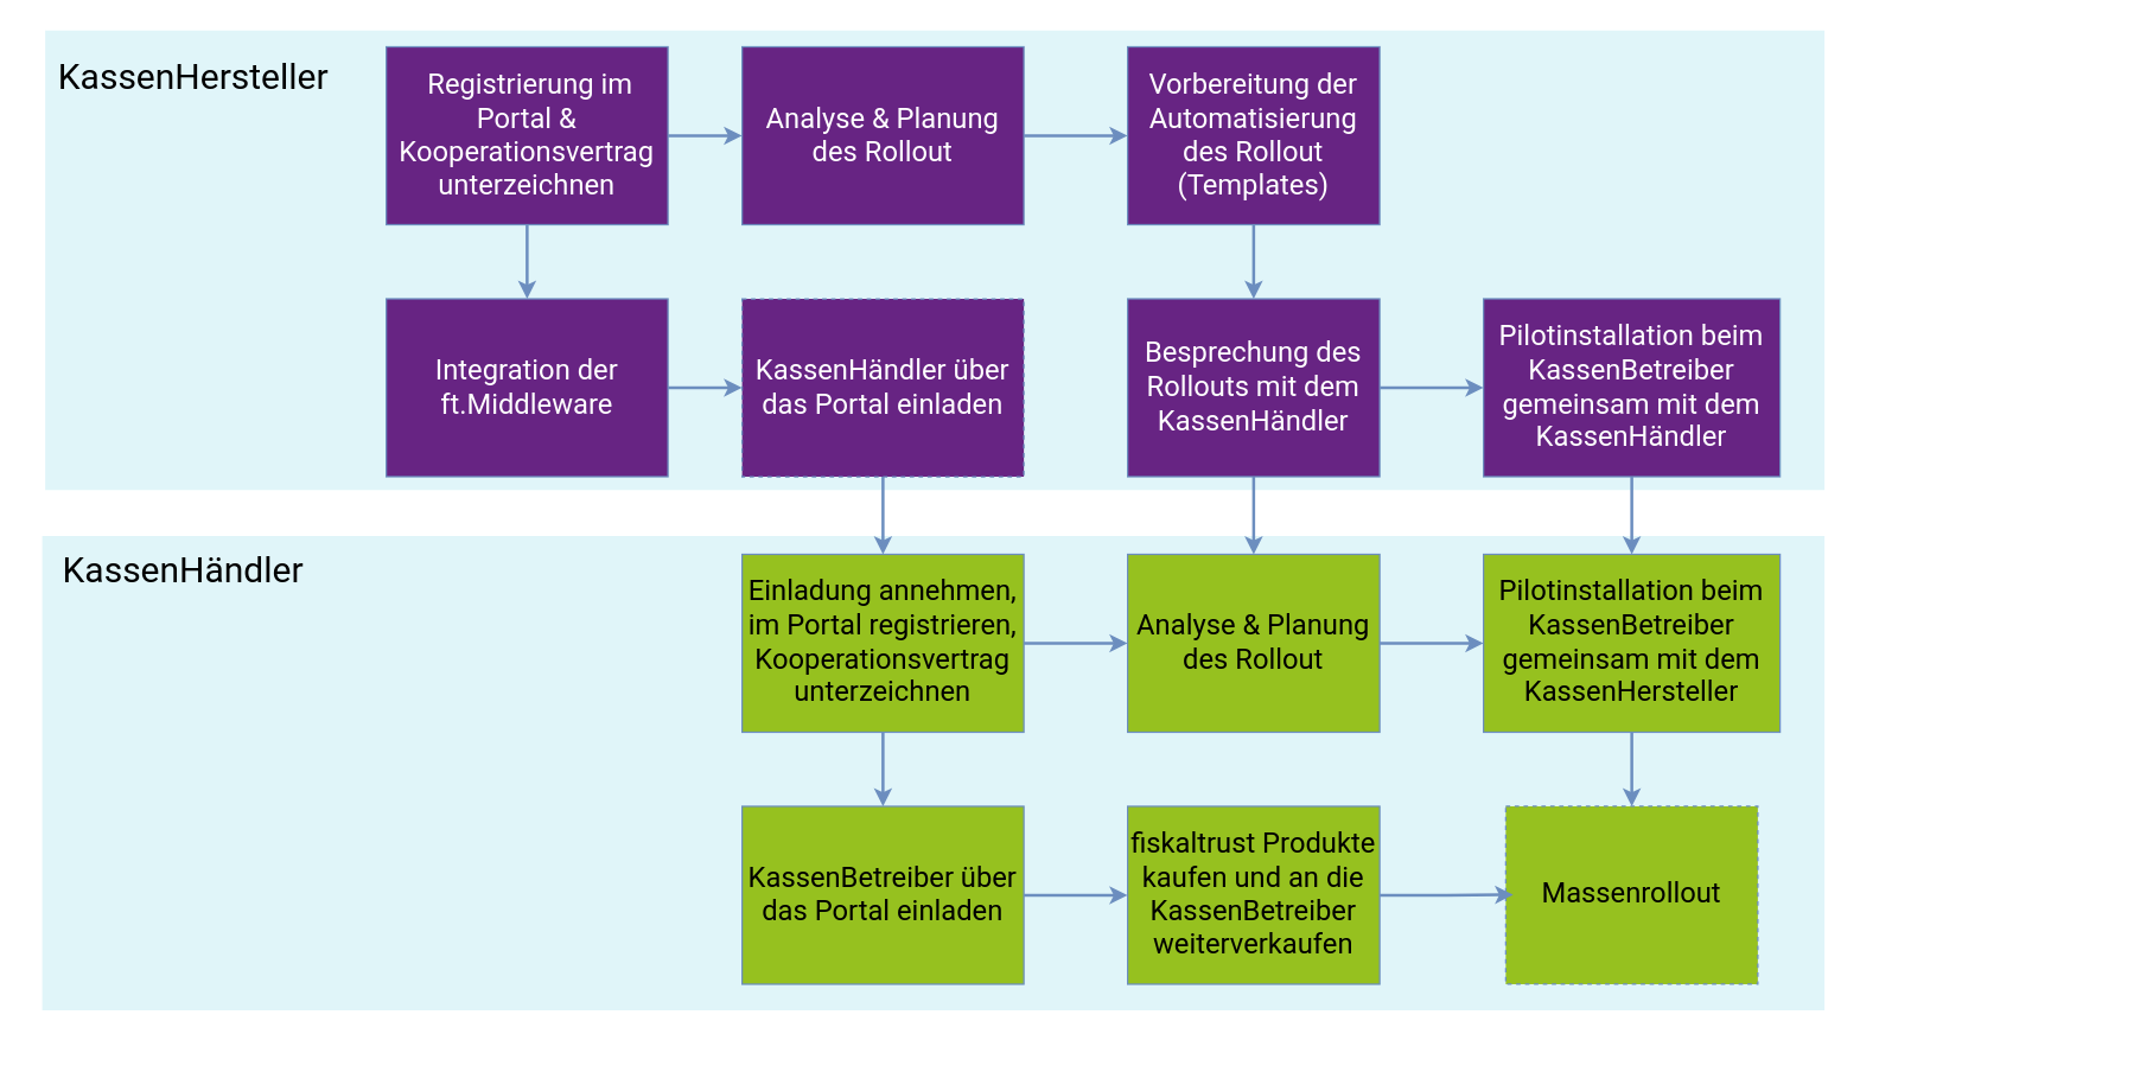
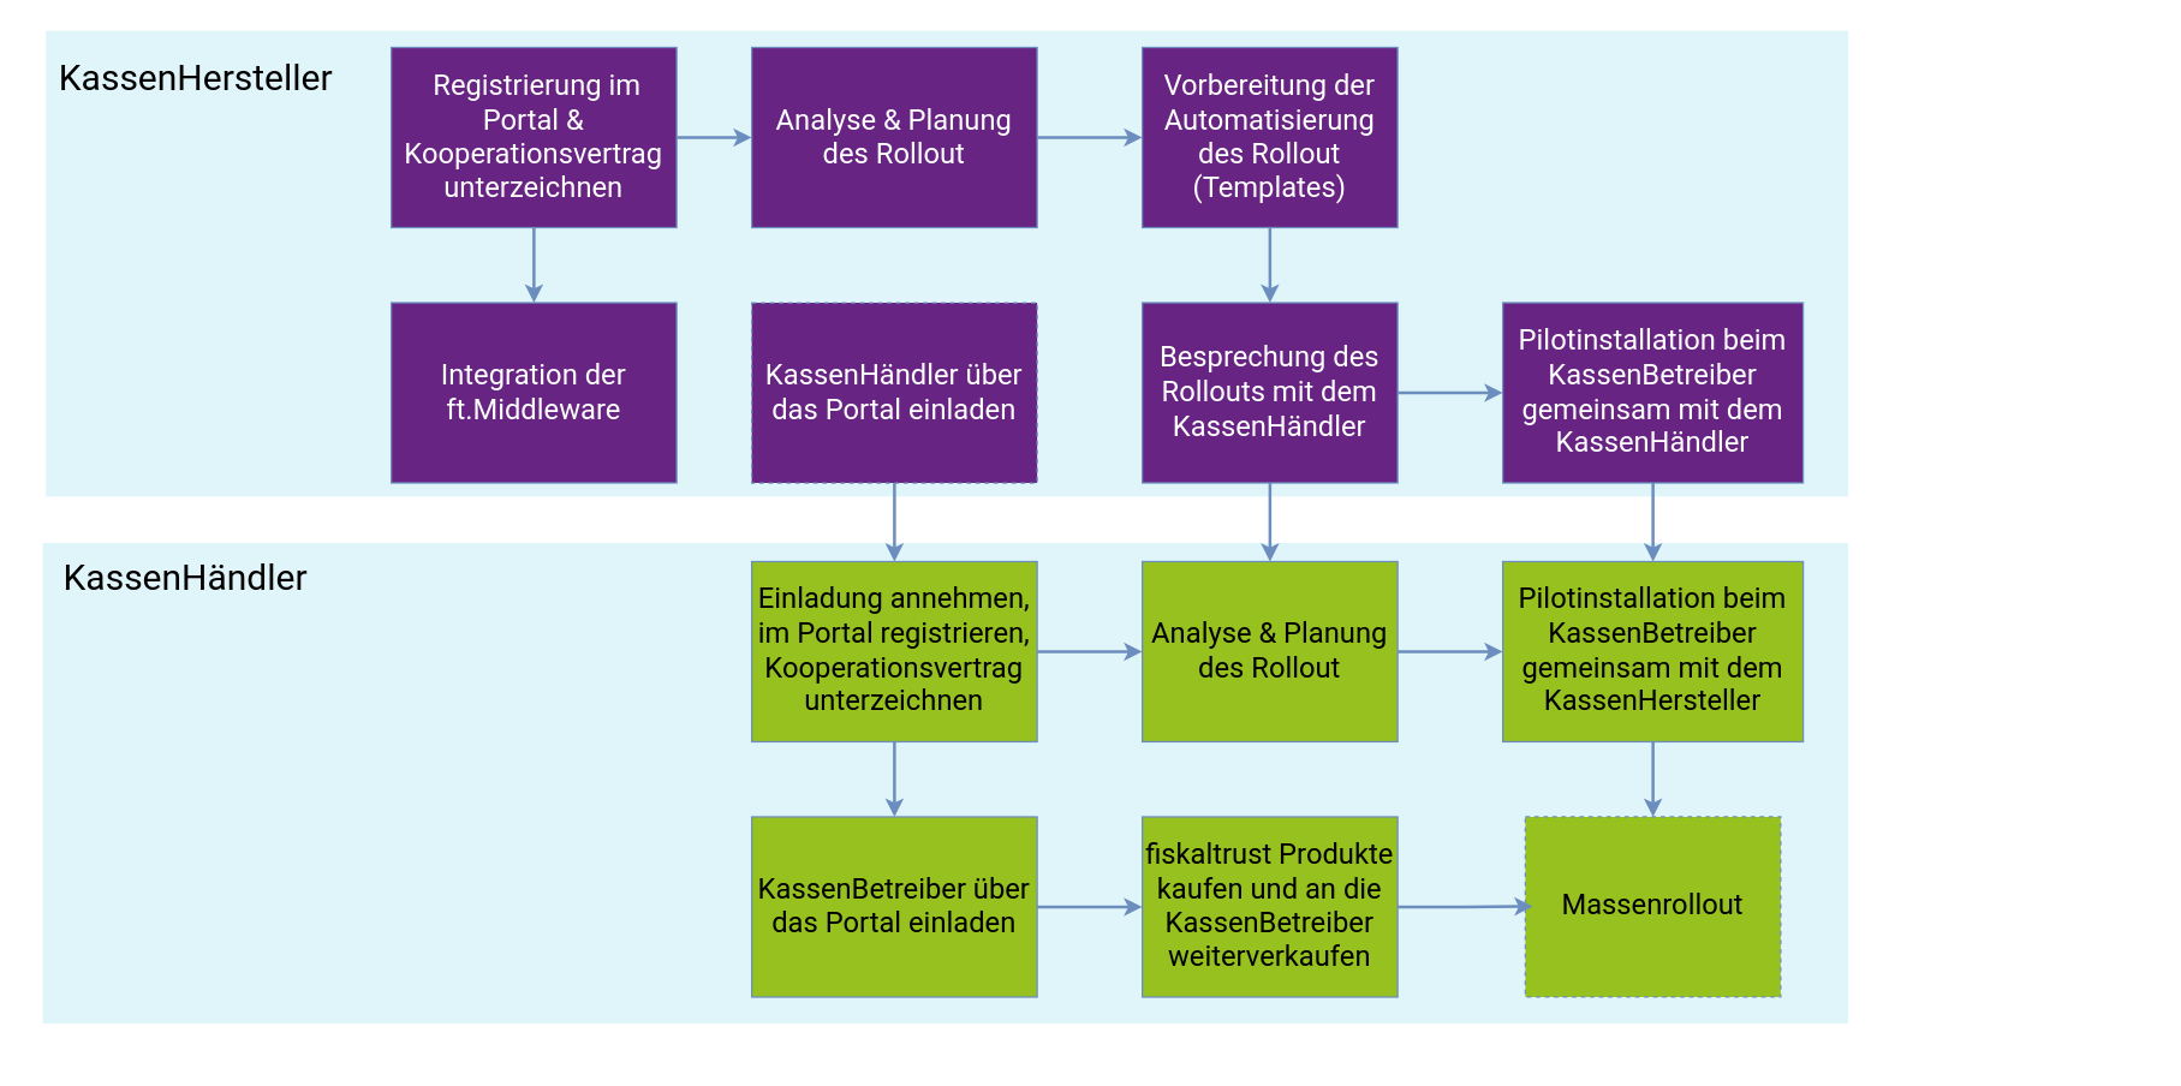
  <mxCell id="0" />
  <mxCell id="1" parent="0" />
  <mxCell id="2" value="" style="group" vertex="1" connectable="0" parent="1"><mxGeometry x="30" y="160" width="1400" height="170" as="geometry" /></mxCell>
  <mxCell id="3" value="" style="strokeColor=none;opacity=30;fillColor=#99dceb;" vertex="1" parent="2"><mxGeometry y="-140" width="1200" height="310" as="geometry" /></mxCell>
  <mxCell id="4" value="" style="group;align=left;" vertex="1" connectable="0" parent="1"><mxGeometry x="20" y="361" width="1408" height="340" as="geometry" /></mxCell>
  <mxCell id="5" value="" style="strokeColor=none;opacity=30;fillColor=#99dceb;" vertex="1" parent="4"><mxGeometry x="8" width="1202" height="320" as="geometry" /></mxCell>
  <mxCell id="6" value="&lt;p&gt;&lt;font face=&quot;Roboto&quot; style=&quot;font-size: 24px&quot;&gt;KassenHändler&lt;/font&gt;&lt;/p&gt;" style="text;html=1;strokeColor=none;fillColor=none;align=left;verticalAlign=middle;whiteSpace=wrap;rounded=0;" vertex="1" parent="4"><mxGeometry x="20" y="12.377" width="270" height="23.636" as="geometry" /></mxCell>
  <mxCell id="7" value="&lt;font face=&quot;Roboto&quot; data-font-src=&quot;https://fonts.googleapis.com/css?family=Roboto&quot; style=&quot;font-size: 19px&quot;&gt;Einladung annehmen, im Portal registrieren, Kooperationsvertrag unterzeichnen&lt;/font&gt;" style="rounded=0;whiteSpace=wrap;html=1;strokeColor=#6c8ebf;fillColor=#96C11F;" vertex="1" parent="4"><mxGeometry x="480" y="12.38" width="190" height="120" as="geometry" /></mxCell>
  <mxCell id="8" value="&lt;font face=&quot;Roboto&quot; style=&quot;font-size: 19px&quot;&gt;KassenBetreiber über das Portal einladen&lt;/font&gt;" style="rounded=0;whiteSpace=wrap;html=1;strokeColor=#6c8ebf;fillColor=#96C11F;" vertex="1" parent="4"><mxGeometry x="480" y="182.38" width="190" height="120" as="geometry" /></mxCell>
  <mxCell id="9" value="" style="edgeStyle=orthogonalEdgeStyle;rounded=0;orthogonalLoop=1;jettySize=auto;html=1;fillColor=#dae8fc;strokeColor=#6c8ebf;strokeWidth=2;" edge="1" parent="4" source="7" target="8"><mxGeometry relative="1" as="geometry" /></mxCell>
  <mxCell id="10" value="&lt;font face=&quot;Roboto&quot; style=&quot;font-size: 19px&quot;&gt;Analyse &amp;amp; Planung des Rollout&lt;/font&gt;" style="rounded=0;whiteSpace=wrap;html=1;strokeColor=#6c8ebf;fillColor=#96C11F;" vertex="1" parent="4"><mxGeometry x="740" y="12.38" width="170" height="120" as="geometry" /></mxCell>
  <mxCell id="11" value="" style="edgeStyle=orthogonalEdgeStyle;rounded=0;orthogonalLoop=1;jettySize=auto;html=1;fillColor=#dae8fc;strokeColor=#6c8ebf;exitX=1;exitY=0.5;exitDx=0;exitDy=0;entryX=0;entryY=0.5;entryDx=0;entryDy=0;strokeWidth=2;" edge="1" parent="4" source="7" target="10"><mxGeometry relative="1" as="geometry"><mxPoint x="670" y="252.38" as="sourcePoint" /><mxPoint x="710" y="252.38" as="targetPoint" /></mxGeometry></mxCell>
  <mxCell id="12" value="&lt;font face=&quot;Roboto&quot; style=&quot;font-size: 19px&quot;&gt;fiskaltrust Produkte kaufen und an die KassenBetreiber weiterverkaufen&lt;/font&gt;" style="rounded=0;whiteSpace=wrap;html=1;strokeColor=#6c8ebf;fillColor=#96C11F;" vertex="1" parent="4"><mxGeometry x="740" y="182.38" width="170" height="120" as="geometry" /></mxCell>
  <mxCell id="13" value="" style="edgeStyle=orthogonalEdgeStyle;rounded=0;orthogonalLoop=1;jettySize=auto;html=1;fillColor=#dae8fc;strokeColor=#6c8ebf;strokeWidth=2;" edge="1" parent="4" source="8" target="12"><mxGeometry relative="1" as="geometry"><mxPoint x="700" y="242.38" as="targetPoint" /></mxGeometry></mxCell>
  <mxCell id="14" value="&lt;font face=&quot;Roboto&quot; style=&quot;font-size: 19px&quot;&gt;Pilotinstallation beim KassenBetreiber gemeinsam mit dem KassenHersteller&lt;/font&gt;" style="rounded=0;whiteSpace=wrap;html=1;strokeColor=#6c8ebf;fillColor=#96C11F;" vertex="1" parent="4"><mxGeometry x="980" y="12.38" width="200" height="120" as="geometry" /></mxCell>
  <mxCell id="15" value="" style="edgeStyle=orthogonalEdgeStyle;rounded=0;orthogonalLoop=1;jettySize=auto;html=1;fillColor=#dae8fc;strokeColor=#6c8ebf;exitX=1;exitY=0.5;exitDx=0;exitDy=0;strokeWidth=2;" edge="1" parent="4" source="10" target="14"><mxGeometry relative="1" as="geometry"><mxPoint x="430" y="82.38" as="sourcePoint" /><mxPoint x="510" y="82.38" as="targetPoint" /></mxGeometry></mxCell>
  <mxCell id="16" value="&lt;font face=&quot;Roboto&quot; style=&quot;font-size: 19px&quot;&gt;Massenrollout&lt;/font&gt;" style="rounded=0;whiteSpace=wrap;html=1;strokeColor=#6c8ebf;fillColor=#96C11F;dashed=1;" vertex="1" parent="4"><mxGeometry x="995" y="182.38" width="170" height="120" as="geometry" /></mxCell>
  <mxCell id="17" value="" style="edgeStyle=orthogonalEdgeStyle;rounded=0;orthogonalLoop=1;jettySize=auto;html=1;fillColor=#dae8fc;strokeColor=#6c8ebf;entryX=0.5;entryY=0;entryDx=0;entryDy=0;strokeWidth=2;" edge="1" parent="4" source="14" target="16"><mxGeometry relative="1" as="geometry"><mxPoint x="680" y="82.38" as="sourcePoint" /><mxPoint x="750" y="82.38" as="targetPoint" /></mxGeometry></mxCell>
  <mxCell id="18" value="" style="edgeStyle=orthogonalEdgeStyle;rounded=0;orthogonalLoop=1;jettySize=auto;html=1;fillColor=#dae8fc;strokeColor=#6c8ebf;exitX=1;exitY=0.5;exitDx=0;exitDy=0;strokeWidth=2;" edge="1" parent="4" source="12"><mxGeometry relative="1" as="geometry"><mxPoint x="670" y="252.38" as="sourcePoint" /><mxPoint x="1000" y="242" as="targetPoint" /></mxGeometry></mxCell>
  <mxCell id="19" value="" style="edgeStyle=orthogonalEdgeStyle;rounded=0;orthogonalLoop=1;jettySize=auto;html=1;fillColor=#dae8fc;strokeColor=#6c8ebf;strokeWidth=2;" edge="1" parent="1" source="20" target="22"><mxGeometry relative="1" as="geometry" /></mxCell>
  <mxCell id="20" value="&lt;font face=&quot;Roboto&quot; data-font-src=&quot;https://fonts.googleapis.com/css?family=Roboto&quot; style=&quot;font-size: 19px&quot;&gt;&amp;nbsp;Registrierung im Portal &amp;amp; Kooperationsvertrag unterzeichnen&lt;/font&gt;" style="rounded=0;whiteSpace=wrap;html=1;strokeColor=#6c8ebf;fillColor=#672483;fontColor=#FFFFFF;" vertex="1" parent="1"><mxGeometry x="260" y="31" width="190" height="120" as="geometry" /></mxCell>
  <mxCell id="21" value="" style="edgeStyle=orthogonalEdgeStyle;rounded=0;orthogonalLoop=1;jettySize=auto;html=1;fillColor=#dae8fc;strokeColor=#6c8ebf;strokeWidth=2;entryX=0.5;entryY=0;entryDx=0;entryDy=0;exitX=0.5;exitY=1;exitDx=0;exitDy=0;" edge="1" parent="1" source="25" target="7"><mxGeometry relative="1" as="geometry"><mxPoint x="480" y="261" as="targetPoint" /></mxGeometry></mxCell>
  <mxCell id="22" value="&lt;font face=&quot;Roboto&quot; style=&quot;font-size: 19px&quot;&gt;Integration der ft.Middleware&lt;/font&gt;" style="rounded=0;whiteSpace=wrap;html=1;strokeColor=#6c8ebf;fontColor=#FFFFFF;fillColor=#672483;" vertex="1" parent="1"><mxGeometry x="260" y="201" width="190" height="120" as="geometry" /></mxCell>
  <mxCell id="23" value="&lt;font face=&quot;Roboto&quot; style=&quot;font-size: 19px&quot;&gt;Analyse &amp;amp; Planung des Rollout&lt;/font&gt;" style="rounded=0;whiteSpace=wrap;html=1;strokeColor=#6c8ebf;fontColor=#FFFFFF;fillColor=#672483;" vertex="1" parent="1"><mxGeometry x="500" y="31" width="190" height="120" as="geometry" /></mxCell>
  <mxCell id="24" value="" style="edgeStyle=orthogonalEdgeStyle;rounded=0;orthogonalLoop=1;jettySize=auto;html=1;fillColor=#dae8fc;strokeColor=#6c8ebf;exitX=1;exitY=0.5;exitDx=0;exitDy=0;entryX=0;entryY=0.5;entryDx=0;entryDy=0;strokeWidth=2;" edge="1" parent="1" source="20" target="23"><mxGeometry relative="1" as="geometry"><mxPoint x="450" y="271" as="sourcePoint" /><mxPoint x="490" y="271" as="targetPoint" /></mxGeometry></mxCell>
  <mxCell id="25" value="&lt;font face=&quot;Roboto&quot; style=&quot;font-size: 19px&quot;&gt;KassenHändler über das Portal einladen&lt;/font&gt;" style="rounded=0;whiteSpace=wrap;html=1;strokeColor=#6c8ebf;fontColor=#FFFFFF;fillColor=#672483;dashed=1;" vertex="1" parent="1"><mxGeometry x="500" y="201" width="190" height="120" as="geometry" /></mxCell>
  <mxCell id="26" value="&lt;font face=&quot;Roboto&quot; style=&quot;font-size: 19px&quot;&gt;Vorbereitung der Automatisierung des Rollout (Templates)&lt;/font&gt;" style="rounded=0;whiteSpace=wrap;html=1;strokeColor=#6c8ebf;fontColor=#FFFFFF;fillColor=#672483;" vertex="1" parent="1"><mxGeometry x="760" y="31" width="170" height="120" as="geometry" /></mxCell>
  <mxCell id="27" value="" style="edgeStyle=orthogonalEdgeStyle;rounded=0;orthogonalLoop=1;jettySize=auto;html=1;fillColor=#dae8fc;strokeColor=#6c8ebf;exitX=1;exitY=0.5;exitDx=0;exitDy=0;strokeWidth=2;" edge="1" parent="1" source="23" target="26"><mxGeometry relative="1" as="geometry"><mxPoint x="450" y="101" as="sourcePoint" /><mxPoint x="530" y="101" as="targetPoint" /></mxGeometry></mxCell>
  <mxCell id="28" value="&lt;font face=&quot;Roboto&quot; style=&quot;font-size: 19px&quot;&gt;Besprechung des Rollouts mit dem KassenHändler&lt;/font&gt;" style="rounded=0;whiteSpace=wrap;html=1;strokeColor=#6c8ebf;fontColor=#FFFFFF;fillColor=#672483;" vertex="1" parent="1"><mxGeometry x="760" y="201" width="170" height="120" as="geometry" /></mxCell>
  <mxCell id="29" value="" style="edgeStyle=orthogonalEdgeStyle;rounded=0;orthogonalLoop=1;jettySize=auto;html=1;fillColor=#dae8fc;strokeColor=#6c8ebf;entryX=0.5;entryY=0;entryDx=0;entryDy=0;strokeWidth=2;" edge="1" parent="1" source="26" target="28"><mxGeometry relative="1" as="geometry"><mxPoint x="700" y="101" as="sourcePoint" /><mxPoint x="770" y="101" as="targetPoint" /></mxGeometry></mxCell>
  <mxCell id="30" value="&lt;font face=&quot;Roboto&quot; style=&quot;font-size: 19px&quot;&gt;Pilotinstallation beim KassenBetreiber gemeinsam mit dem KassenHändler&lt;/font&gt;" style="rounded=0;whiteSpace=wrap;html=1;strokeColor=#6c8ebf;fontColor=#FFFFFF;fillColor=#672483;" vertex="1" parent="1"><mxGeometry x="1000" y="201" width="200" height="120" as="geometry" /></mxCell>
  <mxCell id="31" value="" style="edgeStyle=orthogonalEdgeStyle;rounded=0;orthogonalLoop=1;jettySize=auto;html=1;fillColor=#dae8fc;strokeColor=#6c8ebf;exitX=1;exitY=0.5;exitDx=0;exitDy=0;entryX=0;entryY=0.5;entryDx=0;entryDy=0;strokeWidth=2;" edge="1" parent="1" source="28" target="30"><mxGeometry relative="1" as="geometry"><mxPoint x="450" y="271" as="sourcePoint" /><mxPoint x="530" y="271" as="targetPoint" /></mxGeometry></mxCell>
  <mxCell id="32" value="&lt;p&gt;&lt;font face=&quot;Roboto&quot; style=&quot;font-size: 24px&quot;&gt;KassenHersteller&lt;/font&gt;&lt;/p&gt;" style="text;html=1;strokeColor=none;fillColor=none;align=left;verticalAlign=middle;whiteSpace=wrap;rounded=0;" vertex="1" parent="1"><mxGeometry x="37" y="41" width="192" height="22" as="geometry" /></mxCell>
- <mxCell id="33" value="" style="edgeStyle=orthogonalEdgeStyle;rounded=0;orthogonalLoop=1;jettySize=auto;html=1;fillColor=#dae8fc;strokeColor=#6c8ebf;exitX=1;exitY=0.5;exitDx=0;exitDy=0;entryX=0;entryY=0.5;entryDx=0;entryDy=0;strokeWidth=2;" edge="1" parent="1" source="22" target="25"><mxGeometry relative="1" as="geometry"><mxPoint x="460" y="101" as="sourcePoint" /><mxPoint x="510" y="101" as="targetPoint" /></mxGeometry></mxCell>
  <mxCell id="34" value="" style="edgeStyle=orthogonalEdgeStyle;rounded=0;orthogonalLoop=1;jettySize=auto;html=1;fillColor=#dae8fc;strokeColor=#6c8ebf;strokeWidth=2;entryX=0.5;entryY=0;entryDx=0;entryDy=0;" edge="1" parent="1" source="28" target="10"><mxGeometry relative="1" as="geometry"><mxPoint x="605" y="383.38" as="targetPoint" /><mxPoint x="605" y="331" as="sourcePoint" /></mxGeometry></mxCell>
  <mxCell id="35" value="" style="edgeStyle=orthogonalEdgeStyle;rounded=0;orthogonalLoop=1;jettySize=auto;html=1;fillColor=#dae8fc;strokeColor=#6c8ebf;strokeWidth=2;entryX=0.5;entryY=0;entryDx=0;entryDy=0;exitX=0.5;exitY=1;exitDx=0;exitDy=0;" edge="1" parent="1" source="30" target="14"><mxGeometry relative="1" as="geometry"><mxPoint x="615" y="393.38" as="targetPoint" /><mxPoint x="615" y="341" as="sourcePoint" /></mxGeometry></mxCell>
